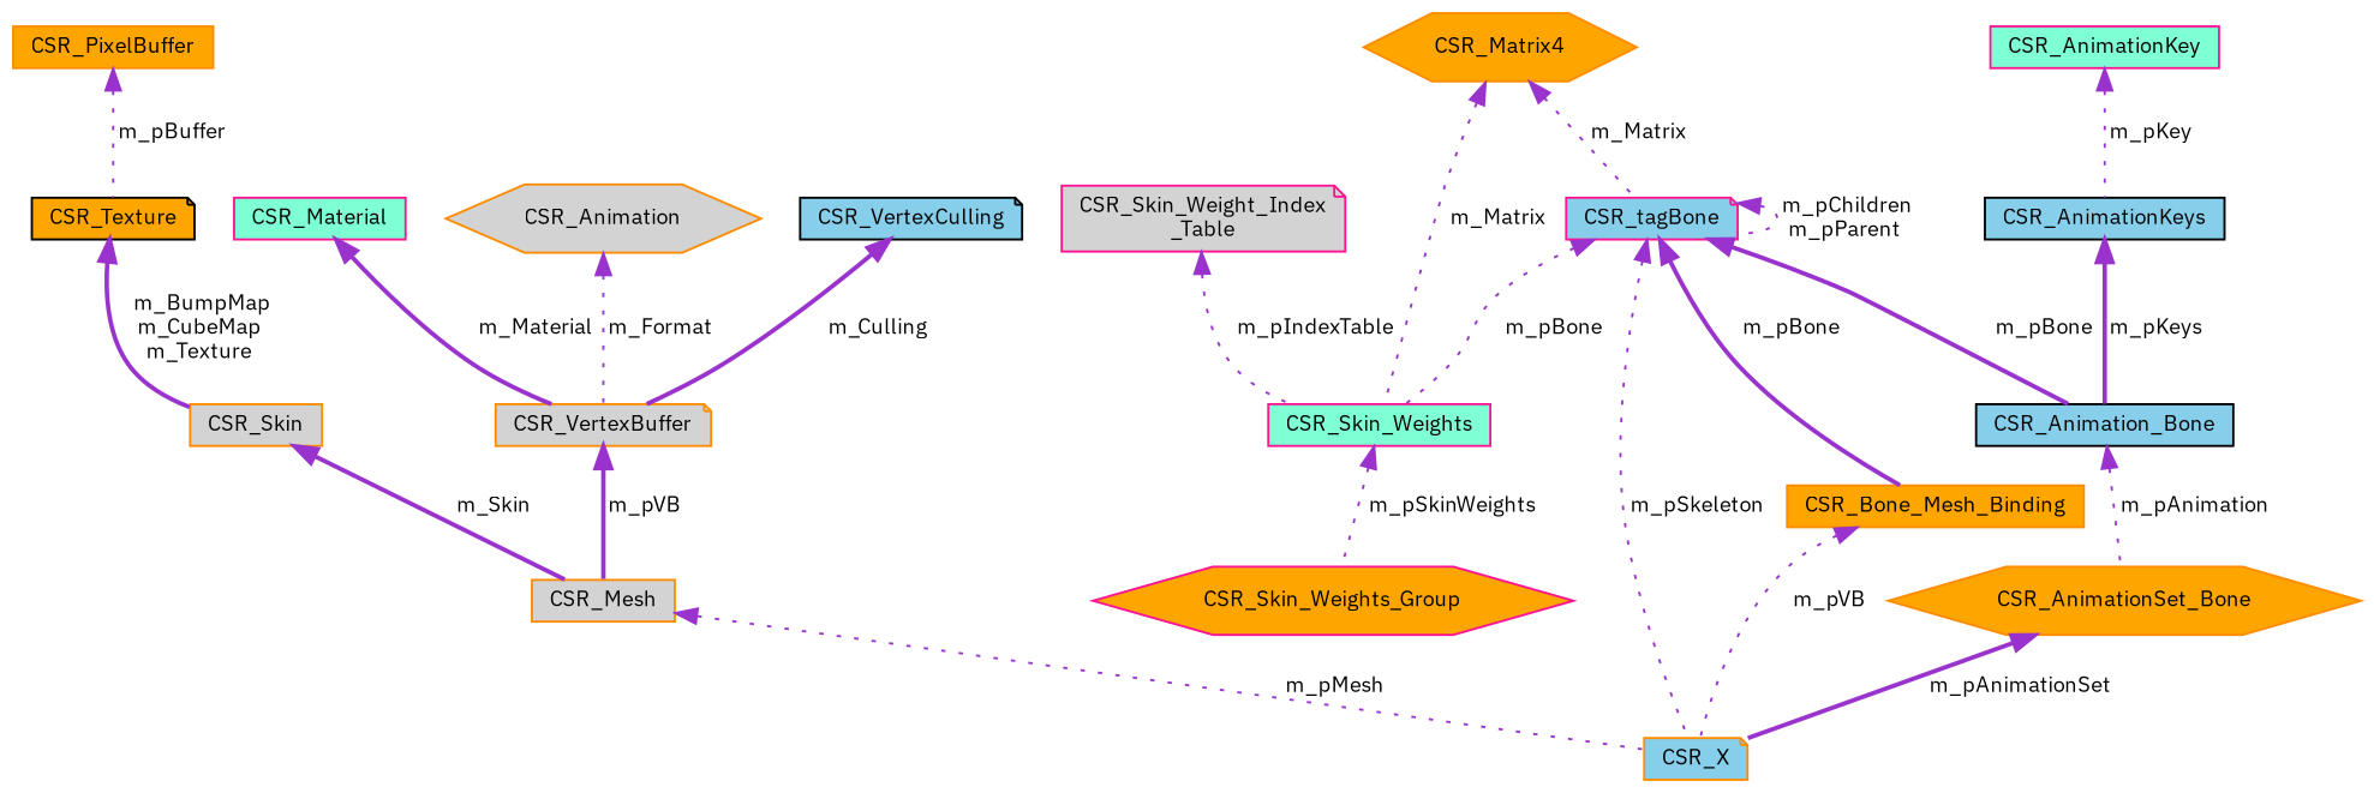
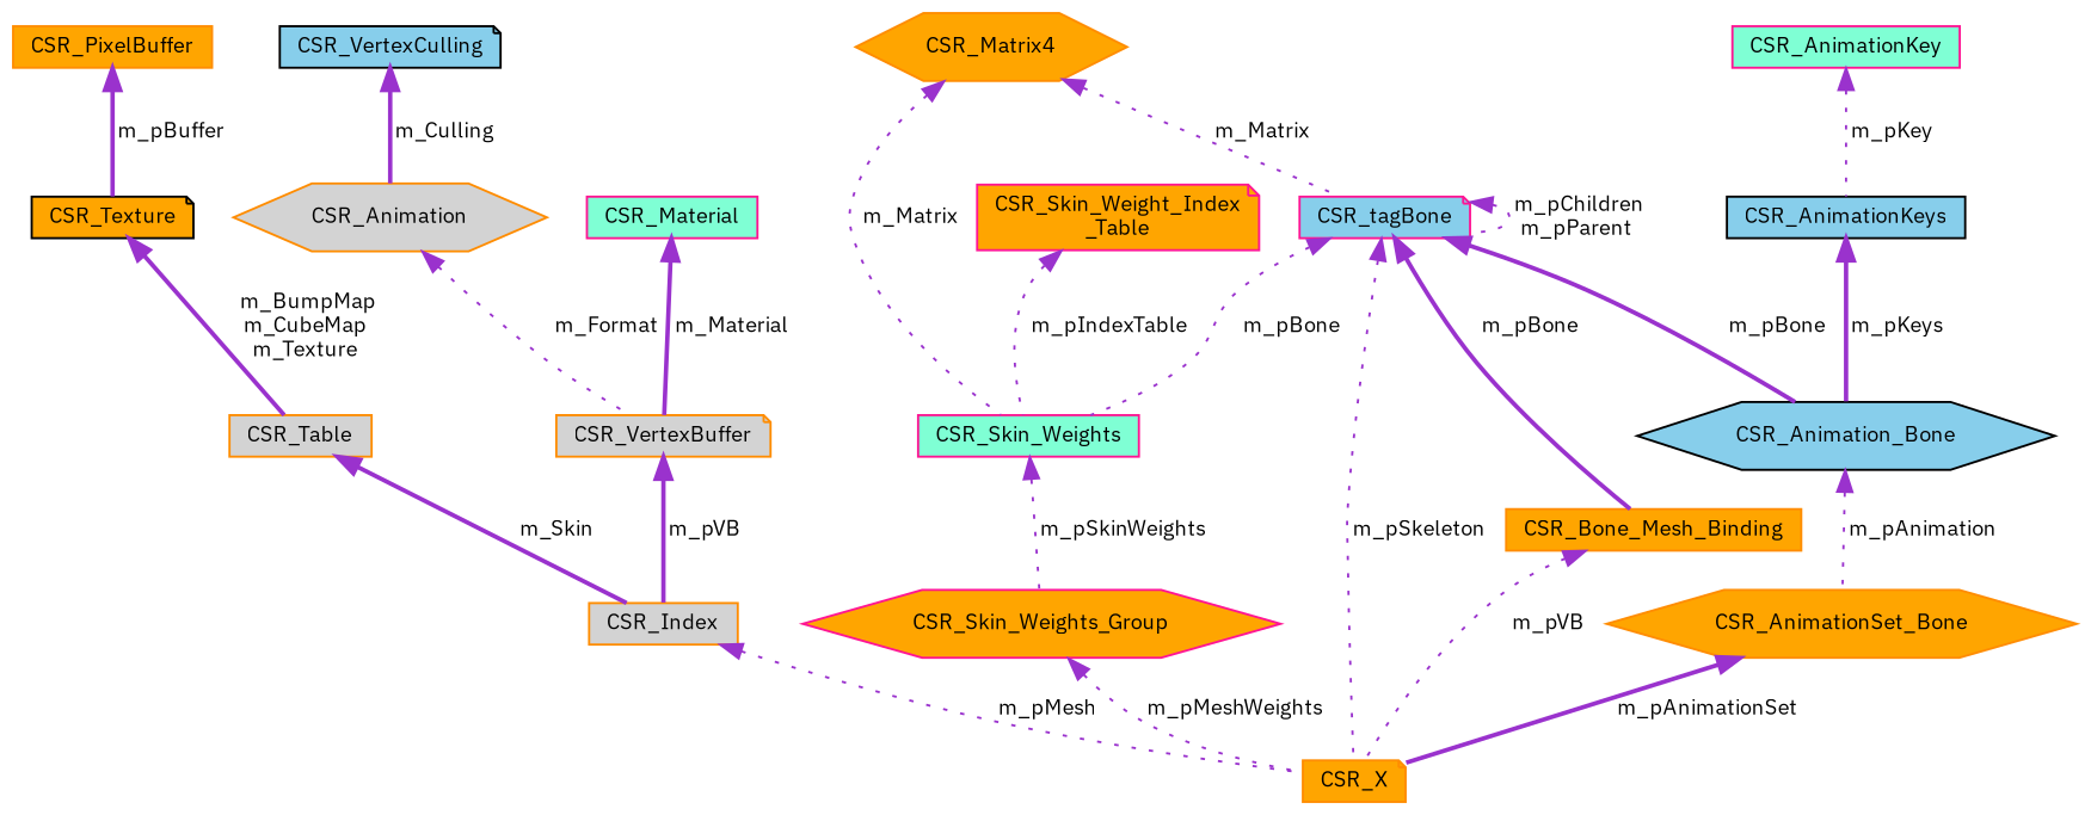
  digraph {
    fontname="IBM Plex Sans"
    rankdir=TB
    node [color=darkorange fillcolor=orange fontname="IBM Plex Sans" fontsize=10 shape=box style=filled]
    edge [color=darkorchid3 dir=back fontname="IBM Plex Sans" fontsize=10 labelfontname=Helvetica labelfontsize=10 style=dotted]
-   n1 [fillcolor=skyblue fontcolor=black height=0.2 label=CSR_X shape=note width=0.4]
-   n2 [fillcolor=lightgrey height=0.2 label=CSR_Mesh width=0.4]
-   n3 [fillcolor=lightgrey height=0.2 label=CSR_Skin width=0.4]
+   n1 [fontcolor=black height=0.2 label=CSR_X shape=note width=0.4]
+   n2 [fillcolor=lightgrey height=0.2 label=CSR_Index width=0.4]
+   n3 [fillcolor=lightgrey height=0.2 label=CSR_Table width=0.4]
    n4 [color=black height=0.2 label=CSR_Texture shape=note width=0.4]
    n5 [height=0.2 label=CSR_PixelBuffer width=0.4]
    n6 [fillcolor=lightgrey height=0.2 label=CSR_VertexBuffer shape=note width=0.4]
    n7 [fillcolor=lightgrey height=0.2 label=CSR_Animation shape=hexagon width=0.4]
    n8 [color=black fillcolor=skyblue height=0.2 label=CSR_VertexCulling shape=note width=0.4]
    n9 [color=deeppink fillcolor=aquamarine height=0.2 label=CSR_Material width=0.4]
    n10 [color=deeppink height=0.2 label=CSR_Skin_Weights_Group shape=hexagon width=0.4]
    n11 [color=deeppink fillcolor=aquamarine height=0.2 label=CSR_Skin_Weights width=0.4]
    n12 [color=deeppink fillcolor=skyblue height=0.2 label=CSR_tagBone shape=note width=0.4]
    n13 [height=0.2 label=CSR_Bone_Mesh_Binding width=0.4]
-   n14 [color=black fillcolor=skyblue height=0.2 label=CSR_Animation_Bone width=0.4]
+   n14 [color=black fillcolor=skyblue height=0.2 label=CSR_Animation_Bone shape=hexagon width=0.4]
    n15 [height=0.2 label=CSR_AnimationSet_Bone shape=hexagon width=0.4]
    n16 [height=0.2 label=CSR_Matrix4 shape=hexagon width=0.4]
-   n17 [color=deeppink fillcolor=lightgrey height=0.2 label="CSR_Skin_Weight_Index\l_Table" shape=note width=0.4]
+   n17 [color=deeppink height=0.2 label="CSR_Skin_Weight_Index\l_Table" shape=note width=0.4]
    n18 [color=black fillcolor=skyblue height=0.2 label=CSR_AnimationKeys width=0.4]
    n19 [color=deeppink fillcolor=aquamarine height=0.2 label=CSR_AnimationKey width=0.4]
    n2 -> n1 [label=" m_pMesh"]
    n3 -> n2 [label=" m_Skin" style=bold]
    n4 -> n3 [label=" m_BumpMap\nm_CubeMap\nm_Texture" style=bold]
-   n5 -> n4 [label=" m_pBuffer"]
+   n5 -> n4 [label=" m_pBuffer" style=bold]
    n6 -> n2 [label=" m_pVB" style=bold]
    n7 -> n6 [label=" m_Format"]
-   n8 -> n6 [label=" m_Culling" style=bold]
+   n8 -> n7 [label=" m_Culling" style=bold]
    n9 -> n6 [label=" m_Material" style=bold]
+   n10 -> n1 [label=" m_pMeshWeights"]
    n11 -> n10 [label=" m_pSkinWeights"]
    n12 -> n1 [label=" m_pSkeleton"]
    n12 -> n11 [label=" m_pBone"]
    n12 -> n12 [label=" m_pChildren\nm_pParent"]
    n12 -> n13 [label=" m_pBone" style=bold]
    n12 -> n14 [label=" m_pBone" style=bold]
    n13 -> n1 [label=" m_pVB"]
    n14 -> n15 [label=" m_pAnimation"]
    n15 -> n1 [label=" m_pAnimationSet" style=bold]
    n16 -> n11 [label=" m_Matrix"]
    n16 -> n12 [label=" m_Matrix"]
    n17 -> n11 [label=" m_pIndexTable"]
    n18 -> n14 [label=" m_pKeys" style=bold]
    n19 -> n18 [label=" m_pKey"]
  }
